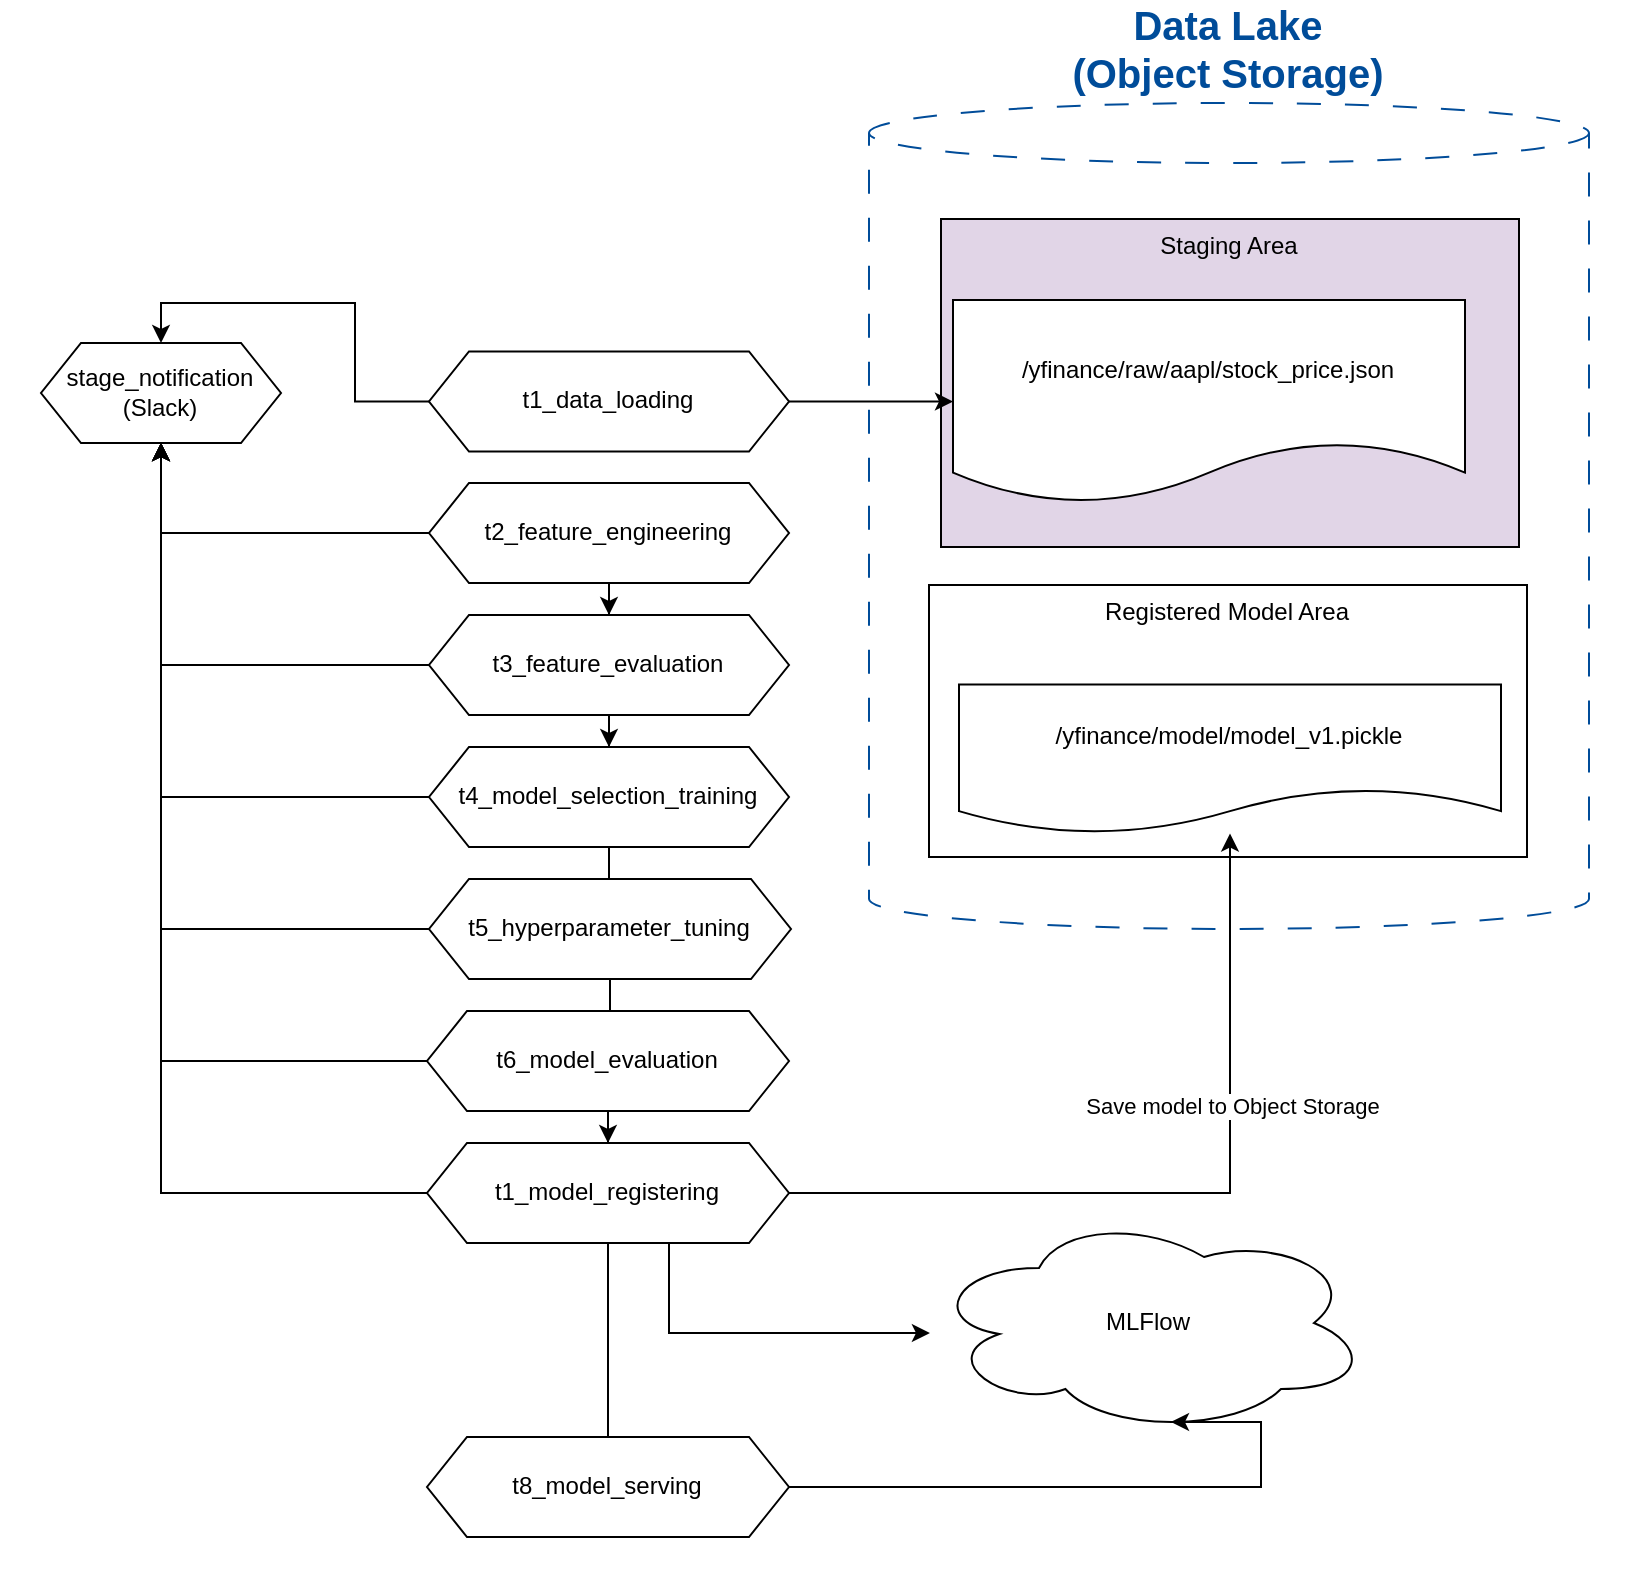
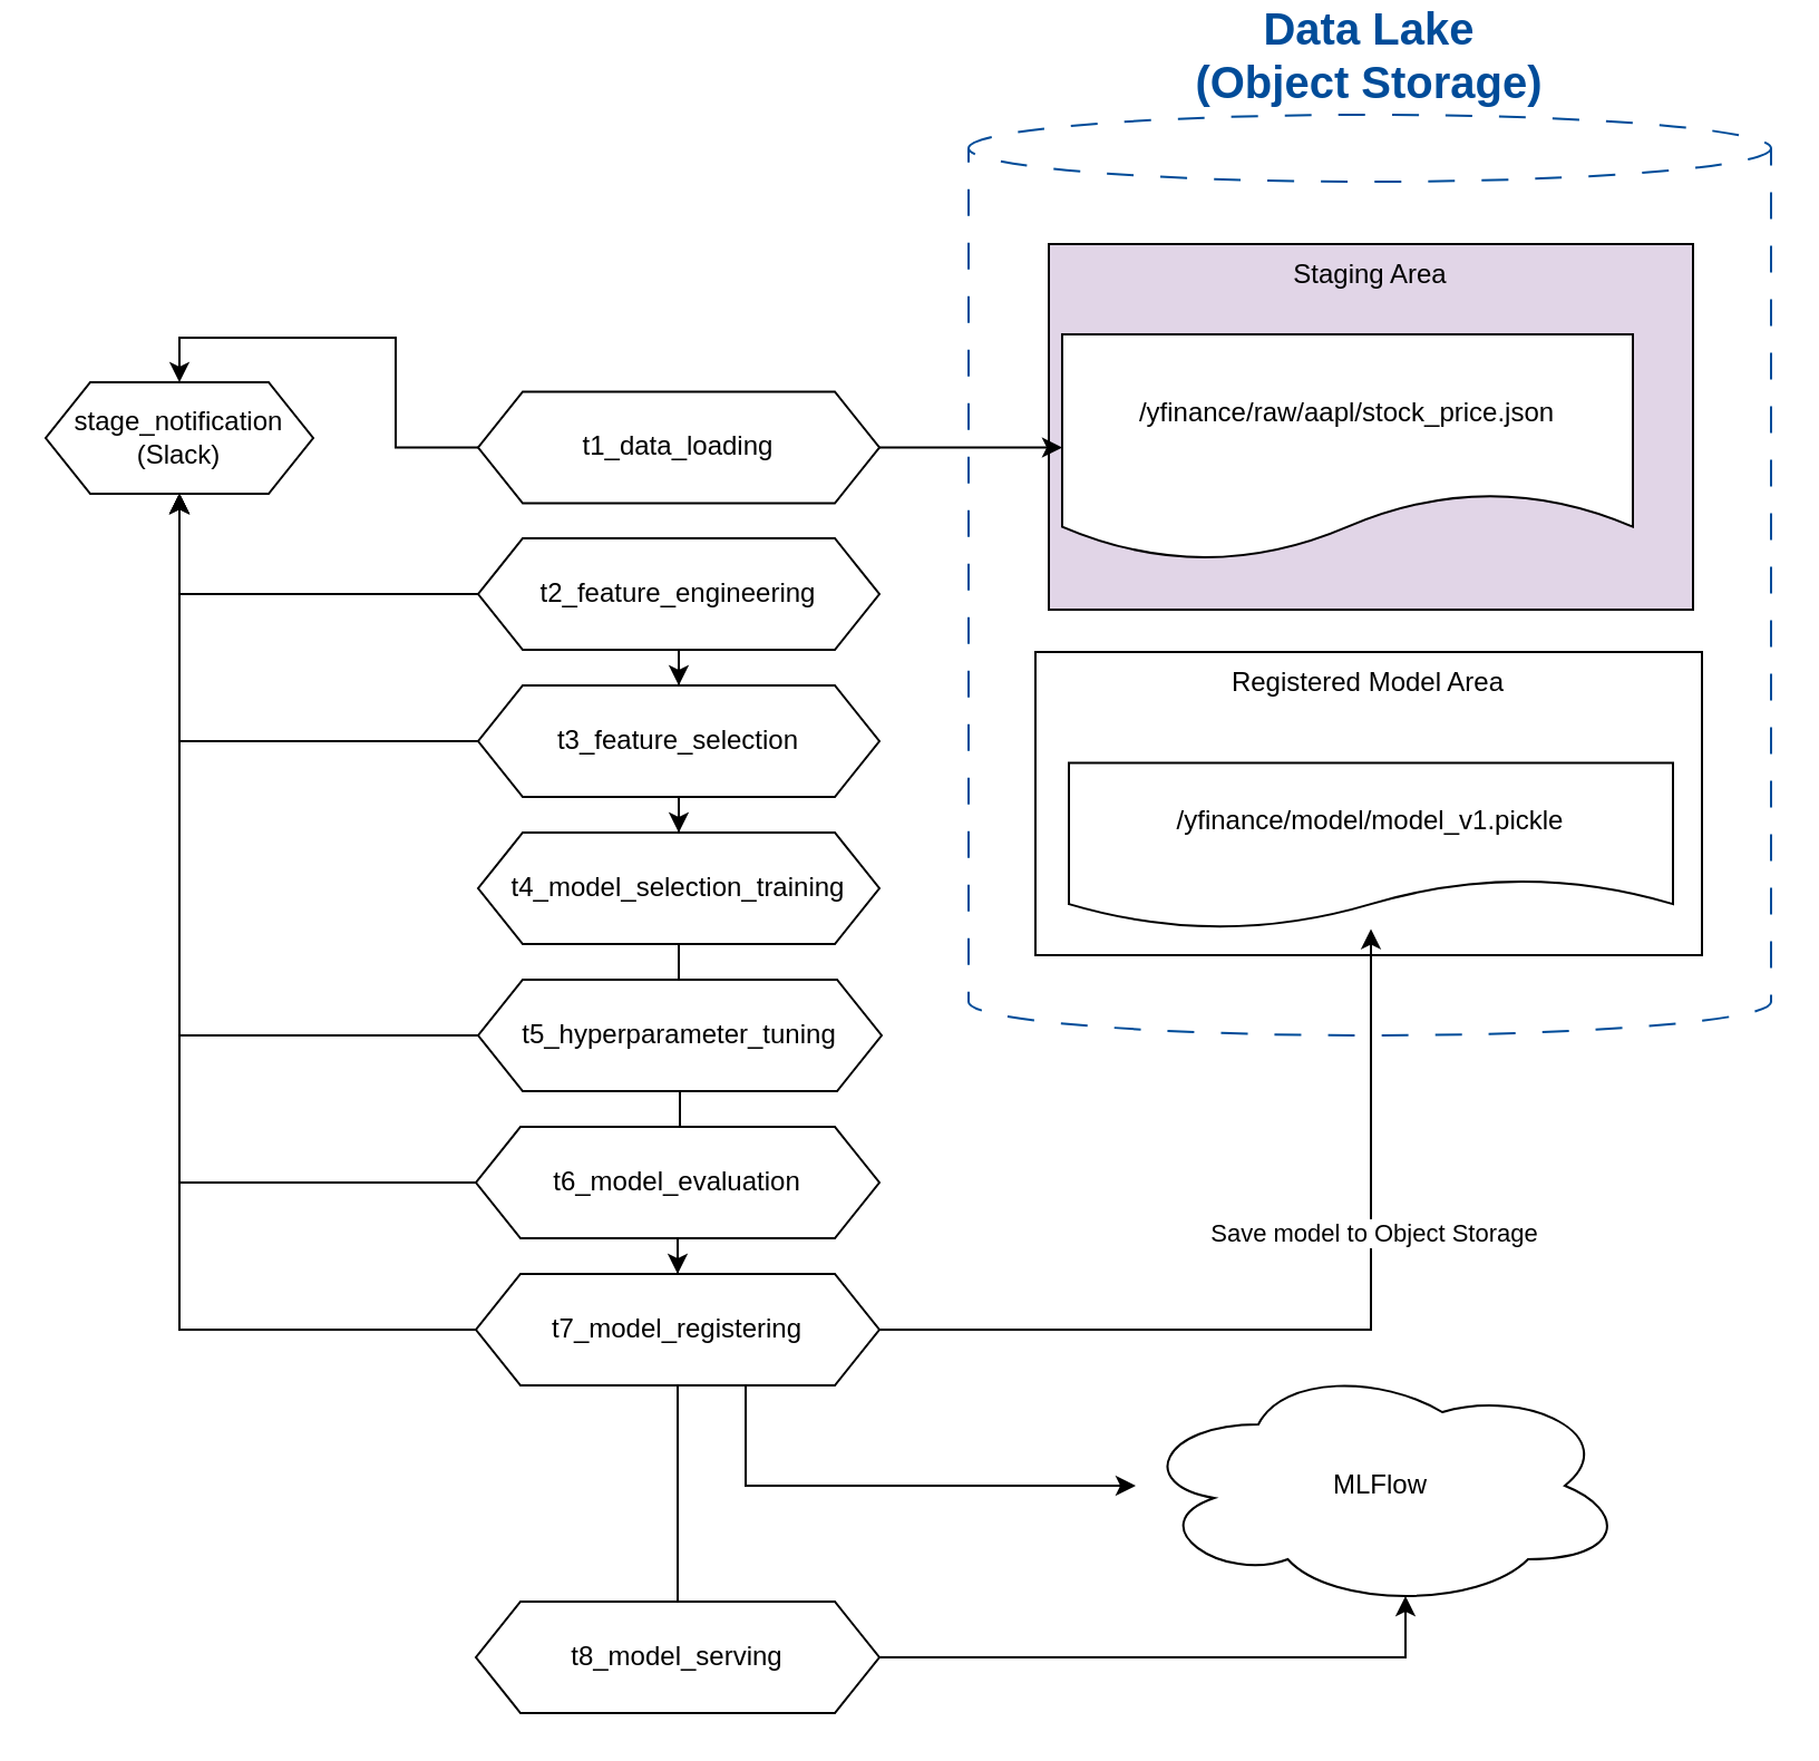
  <mxCell id="0" />
  <mxCell id="1" parent="0" />
- <mxCell id="2" value="MLFlow" style="ellipse;shape=cloud;whiteSpace=wrap;html=1;" parent="1" vertex="1"><mxGeometry x="464" y="575" width="220" height="110" as="geometry" /></mxCell>
+ <mxCell id="2" value="MLFlow" style="ellipse;shape=cloud;whiteSpace=wrap;html=1;" parent="1" vertex="1"><mxGeometry x="509" y="580" width="220" height="110" as="geometry" /></mxCell>
  <mxCell id="3" value="Data Lake&lt;br&gt;(Object Storage)" style="shape=cylinder3;whiteSpace=wrap;html=1;boundedLbl=1;backgroundOutline=1;size=15;strokeColor=#004C99;dashed=1;dashPattern=12 12;verticalAlign=bottom;labelPosition=center;verticalLabelPosition=top;align=center;fontSize=20;fontColor=#004C99;fontStyle=1" parent="1" vertex="1"><mxGeometry x="434" y="20" width="360" height="413" as="geometry" /></mxCell>
  <mxCell id="4" value="Registered Model Area" style="rounded=0;whiteSpace=wrap;html=1;verticalAlign=top;" parent="1" vertex="1"><mxGeometry x="464" y="261" width="299" height="136" as="geometry" /></mxCell>
  <mxCell id="5" value="Staging Area" style="rounded=0;whiteSpace=wrap;html=1;verticalAlign=top;fillColor=#e1d5e7;" parent="1" vertex="1"><mxGeometry x="470" y="78" width="289" height="164" as="geometry" /></mxCell>
  <mxCell id="6" value="/yfinance/raw/aapl/stock_price.json" style="shape=document;whiteSpace=wrap;html=1;boundedLbl=1;" parent="1" vertex="1"><mxGeometry x="476" y="118.5" width="256" height="101.5" as="geometry" /></mxCell>
  <mxCell id="7" style="edgeStyle=orthogonalEdgeStyle;rounded=0;orthogonalLoop=1;jettySize=auto;html=1;entryX=0;entryY=0.5;entryDx=0;entryDy=0;" parent="1" source="9" target="6" edge="1"><mxGeometry relative="1" as="geometry" /></mxCell>
  <mxCell id="8" style="edgeStyle=orthogonalEdgeStyle;rounded=0;orthogonalLoop=1;jettySize=auto;html=1;entryX=0.5;entryY=0;entryDx=0;entryDy=0;" parent="1" source="9" target="19" edge="1"><mxGeometry relative="1" as="geometry" /></mxCell>
  <mxCell id="9" value="t1_data_loading" style="shape=hexagon;perimeter=hexagonPerimeter2;whiteSpace=wrap;html=1;fixedSize=1;" parent="1" vertex="1"><mxGeometry x="214" y="144.25" width="180" height="50" as="geometry" /></mxCell>
  <mxCell id="10" style="edgeStyle=orthogonalEdgeStyle;rounded=0;orthogonalLoop=1;jettySize=auto;html=1;" parent="1" source="12" target="15" edge="1"><mxGeometry relative="1" as="geometry" /></mxCell>
  <mxCell id="11" style="edgeStyle=orthogonalEdgeStyle;rounded=0;orthogonalLoop=1;jettySize=auto;html=1;" parent="1" source="12" target="19" edge="1"><mxGeometry relative="1" as="geometry" /></mxCell>
  <mxCell id="12" value="t2_feature_engineering" style="shape=hexagon;perimeter=hexagonPerimeter2;whiteSpace=wrap;html=1;fixedSize=1;" parent="1" vertex="1"><mxGeometry x="214" y="210" width="180" height="50" as="geometry" /></mxCell>
  <mxCell id="13" style="edgeStyle=orthogonalEdgeStyle;rounded=0;orthogonalLoop=1;jettySize=auto;html=1;" parent="1" source="15" target="18" edge="1"><mxGeometry relative="1" as="geometry" /></mxCell>
  <mxCell id="14" style="edgeStyle=orthogonalEdgeStyle;rounded=0;orthogonalLoop=1;jettySize=auto;html=1;" parent="1" source="15" target="19" edge="1"><mxGeometry relative="1" as="geometry" /></mxCell>
- <mxCell id="15" value="t3_feature_evaluation" style="shape=hexagon;perimeter=hexagonPerimeter2;whiteSpace=wrap;html=1;fixedSize=1;" parent="1" vertex="1"><mxGeometry x="214" y="276" width="180" height="50" as="geometry" /></mxCell>
+ <mxCell id="15" value="t3_feature_selection" style="shape=hexagon;perimeter=hexagonPerimeter2;whiteSpace=wrap;html=1;fixedSize=1;" parent="1" vertex="1"><mxGeometry x="214" y="276" width="180" height="50" as="geometry" /></mxCell>
  <mxCell id="16" style="edgeStyle=orthogonalEdgeStyle;rounded=0;orthogonalLoop=1;jettySize=auto;html=1;" parent="1" source="18" target="22" edge="1"><mxGeometry relative="1" as="geometry" /></mxCell>
- <mxCell id="17" style="edgeStyle=orthogonalEdgeStyle;rounded=0;orthogonalLoop=1;jettySize=auto;html=1;" parent="1" source="18" target="19" edge="1"><mxGeometry relative="1" as="geometry" /></mxCell>
  <mxCell id="18" value="t4_model_selection_training" style="shape=hexagon;perimeter=hexagonPerimeter2;whiteSpace=wrap;html=1;fixedSize=1;" parent="1" vertex="1"><mxGeometry x="214" y="342" width="180" height="50" as="geometry" /></mxCell>
  <mxCell id="19" value="stage_notification&lt;br&gt;(Slack)" style="shape=hexagon;perimeter=hexagonPerimeter2;whiteSpace=wrap;html=1;fixedSize=1;" parent="1" vertex="1"><mxGeometry x="20" y="140" width="120" height="50" as="geometry" /></mxCell>
  <mxCell id="20" style="edgeStyle=orthogonalEdgeStyle;rounded=0;orthogonalLoop=1;jettySize=auto;html=1;" parent="1" source="22" target="19" edge="1"><mxGeometry relative="1" as="geometry" /></mxCell>
  <mxCell id="21" style="edgeStyle=orthogonalEdgeStyle;rounded=0;orthogonalLoop=1;jettySize=auto;html=1;" parent="1" source="22" target="26" edge="1"><mxGeometry relative="1" as="geometry" /></mxCell>
  <mxCell id="22" value="t5_hyperparameter_tuning" style="shape=hexagon;perimeter=hexagonPerimeter2;whiteSpace=wrap;html=1;fixedSize=1;" parent="1" vertex="1"><mxGeometry x="214" y="408" width="181" height="50" as="geometry" /></mxCell>
  <mxCell id="23" value="/yfinance/model/model_v1.pickle" style="shape=document;whiteSpace=wrap;html=1;boundedLbl=1;" parent="1" vertex="1"><mxGeometry x="479" y="310.75" width="271" height="74.5" as="geometry" /></mxCell>
  <mxCell id="24" style="edgeStyle=orthogonalEdgeStyle;rounded=0;orthogonalLoop=1;jettySize=auto;html=1;" parent="1" source="26" target="19" edge="1"><mxGeometry relative="1" as="geometry" /></mxCell>
  <mxCell id="25" style="edgeStyle=orthogonalEdgeStyle;rounded=0;orthogonalLoop=1;jettySize=auto;html=1;" parent="1" source="26" target="32" edge="1"><mxGeometry relative="1" as="geometry" /></mxCell>
  <mxCell id="26" value="t6_model_evaluation" style="shape=hexagon;perimeter=hexagonPerimeter2;whiteSpace=wrap;html=1;fixedSize=1;" parent="1" vertex="1"><mxGeometry x="213" y="474" width="181" height="50" as="geometry" /></mxCell>
  <mxCell id="27" style="edgeStyle=orthogonalEdgeStyle;rounded=0;orthogonalLoop=1;jettySize=auto;html=1;" parent="1" source="32" target="19" edge="1"><mxGeometry relative="1" as="geometry" /></mxCell>
  <mxCell id="28" style="edgeStyle=orthogonalEdgeStyle;rounded=0;orthogonalLoop=1;jettySize=auto;html=1;" parent="1" source="32" target="23" edge="1"><mxGeometry relative="1" as="geometry" /></mxCell>
  <mxCell id="29" value="Save model to Object Storage" style="edgeLabel;html=1;align=center;verticalAlign=middle;resizable=0;points=[];" vertex="1" connectable="0" parent="28"><mxGeometry x="0.324" relative="1" as="geometry"><mxPoint x="1" y="1" as="offset" /></mxGeometry></mxCell>
  <mxCell id="30" style="edgeStyle=orthogonalEdgeStyle;rounded=0;orthogonalLoop=1;jettySize=auto;html=1;exitX=0.5;exitY=1;exitDx=0;exitDy=0;" parent="1" source="32" target="2" edge="1"><mxGeometry relative="1" as="geometry"><mxPoint x="303.5" y="620" as="targetPoint" /><Array as="points"><mxPoint x="334" y="590" /><mxPoint x="334" y="635" /></Array></mxGeometry></mxCell>
  <mxCell id="31" style="edgeStyle=orthogonalEdgeStyle;rounded=0;orthogonalLoop=1;jettySize=auto;html=1;endArrow=none;" edge="1" parent="1" source="32" target="33"><mxGeometry relative="1" as="geometry" /></mxCell>
- <mxCell id="32" value="t1_model_registering" style="shape=hexagon;perimeter=hexagonPerimeter2;whiteSpace=wrap;html=1;fixedSize=1;" parent="1" vertex="1"><mxGeometry x="213" y="540" width="181" height="50" as="geometry" /></mxCell>
+ <mxCell id="32" value="t7_model_registering" style="shape=hexagon;perimeter=hexagonPerimeter2;whiteSpace=wrap;html=1;fixedSize=1;" parent="1" vertex="1"><mxGeometry x="213" y="540" width="181" height="50" as="geometry" /></mxCell>
  <mxCell id="33" value="t8_model_serving" style="shape=hexagon;perimeter=hexagonPerimeter2;whiteSpace=wrap;html=1;fixedSize=1;" vertex="1" parent="1"><mxGeometry x="213" y="687" width="181" height="50" as="geometry" /></mxCell>
  <mxCell id="34" style="edgeStyle=orthogonalEdgeStyle;rounded=0;orthogonalLoop=1;jettySize=auto;html=1;entryX=0.55;entryY=0.95;entryDx=0;entryDy=0;entryPerimeter=0;" edge="1" parent="1" source="33" target="2"><mxGeometry relative="1" as="geometry"><Array as="points"><mxPoint x="630" y="712" /></Array></mxGeometry></mxCell>
